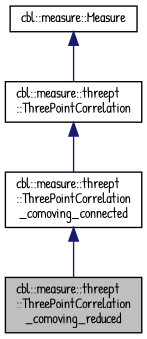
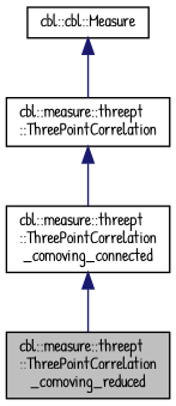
  digraph {
    fontname="Patrick Hand"
    node [color=black fillcolor=white fontname="Patrick Hand" fontsize=10 shape=record style=filled]
    edge [color=midnightblue dir=back fontname="Patrick Hand" fontsize=10 labelfontname=Helvetica labelfontsize=10 style=solid]
    n1 [fillcolor=grey75 fontcolor=black height=0.2 label="cbl::measure::threept\l::ThreePointCorrelation\l_comoving_reduced" width=0.4]
    n2 [height=0.2 label="cbl::measure::threept\l::ThreePointCorrelation\l_comoving_connected" width=0.4]
    n3 [height=0.2 label="cbl::measure::threept\l::ThreePointCorrelation" width=0.4]
-   n4 [height=0.2 label="cbl::measure::Measure" width=0.4]
+   n4 [height=0.2 label="cbl::cbl::Measure" width=0.4]
    n2 -> n1
    n3 -> n2
    n4 -> n3
  }
